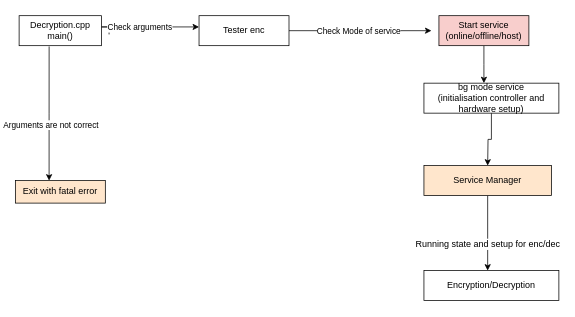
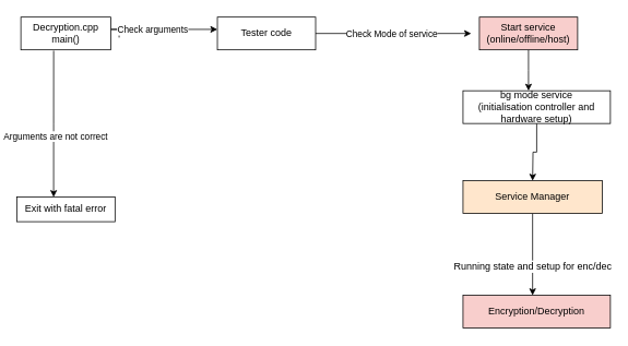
  <mxCell id="0" />
  <mxCell id="1" parent="0" />
  <mxCell id="2" style="edgeStyle=orthogonalEdgeStyle;rounded=0;orthogonalLoop=1;jettySize=auto;html=1;" edge="1" parent="1"><mxGeometry relative="1" as="geometry"><mxPoint x="265" y="35" as="targetPoint" /><mxPoint x="145" y="45" as="sourcePoint" /><Array as="points"><mxPoint x="105" y="35" /><mxPoint x="105" y="35" /></Array></mxGeometry></mxCell>
  <mxCell id="3" value="Check arguments" style="edgeLabel;html=1;align=center;verticalAlign=middle;resizable=0;points=[];" vertex="1" connectable="0" parent="2"><mxGeometry x="0.188" y="2" relative="1" as="geometry"><mxPoint x="5" y="2" as="offset" /></mxGeometry></mxCell>
  <mxCell id="4" style="edgeStyle=orthogonalEdgeStyle;rounded=0;orthogonalLoop=1;jettySize=auto;html=1;exitX=0.364;exitY=1.025;exitDx=0;exitDy=0;exitPerimeter=0;" edge="1" parent="1" source="6"><mxGeometry relative="1" as="geometry"><mxPoint x="65" y="240" as="targetPoint" /><mxPoint x="65" y="110" as="sourcePoint" /><Array as="points" /></mxGeometry></mxCell>
  <mxCell id="5" value="Arguments are not correct&amp;nbsp;" style="edgeLabel;html=1;align=center;verticalAlign=middle;resizable=0;points=[];" vertex="1" connectable="0" parent="4"><mxGeometry x="0.168" y="3" relative="1" as="geometry"><mxPoint as="offset" /></mxGeometry></mxCell>
  <mxCell id="6" value="Decryption.cpp&lt;br&gt;main()" style="rounded=0;whiteSpace=wrap;html=1;" vertex="1" parent="1"><mxGeometry x="25" y="20" width="110" height="40" as="geometry" /></mxCell>
  <mxCell id="7" style="edgeStyle=orthogonalEdgeStyle;rounded=0;orthogonalLoop=1;jettySize=auto;html=1;" edge="1" parent="1" source="9"><mxGeometry relative="1" as="geometry"><mxPoint x="575" y="40" as="targetPoint" /></mxGeometry></mxCell>
  <mxCell id="8" value="Check Mode of service" style="edgeLabel;html=1;align=center;verticalAlign=middle;resizable=0;points=[];" vertex="1" connectable="0" parent="7"><mxGeometry x="0.314" y="3" relative="1" as="geometry"><mxPoint x="-32" y="3" as="offset" /></mxGeometry></mxCell>
- <mxCell id="9" value="Tester enc&lt;br&gt;" style="rounded=0;whiteSpace=wrap;html=1;" vertex="1" parent="1"><mxGeometry x="265" y="20" width="120" height="40" as="geometry" /></mxCell>
+ <mxCell id="9" value="Tester code&lt;br&gt;" style="rounded=0;whiteSpace=wrap;html=1;" vertex="1" parent="1"><mxGeometry x="265" y="20" width="120" height="40" as="geometry" /></mxCell>
  <mxCell id="10" style="edgeStyle=orthogonalEdgeStyle;rounded=0;orthogonalLoop=1;jettySize=auto;html=1;" edge="1" parent="1" source="11"><mxGeometry relative="1" as="geometry"><mxPoint x="645" y="110" as="targetPoint" /></mxGeometry></mxCell>
  <mxCell id="11" value="Start service&lt;br&gt;(online/offline/host)" style="rounded=0;whiteSpace=wrap;html=1;fillColor=#f8cecc;" vertex="1" parent="1"><mxGeometry x="585" y="20" width="120" height="40" as="geometry" /></mxCell>
- <mxCell id="12" value="Exit with fatal error&lt;br&gt;" style="rounded=0;whiteSpace=wrap;html=1;fillColor=#ffe6cc;" vertex="1" parent="1"><mxGeometry x="20" y="240" width="120" height="30" as="geometry" /></mxCell>
+ <mxCell id="12" value="Exit with fatal error&lt;br&gt;" style="rounded=0;whiteSpace=wrap;html=1;" vertex="1" parent="1"><mxGeometry x="20" y="240" width="120" height="30" as="geometry" /></mxCell>
  <mxCell id="13" style="edgeStyle=orthogonalEdgeStyle;rounded=0;orthogonalLoop=1;jettySize=auto;html=1;" edge="1" parent="1" source="14"><mxGeometry relative="1" as="geometry"><mxPoint x="650" y="220" as="targetPoint" /></mxGeometry></mxCell>
  <mxCell id="14" value="bg mode service&lt;br&gt;(initialisation controller and hardware setup)" style="rounded=0;whiteSpace=wrap;html=1;" vertex="1" parent="1"><mxGeometry x="565" y="110" width="180" height="40" as="geometry" /></mxCell>
  <mxCell id="15" style="edgeStyle=orthogonalEdgeStyle;rounded=0;orthogonalLoop=1;jettySize=auto;html=1;" edge="1" parent="1" source="17"><mxGeometry relative="1" as="geometry"><mxPoint x="650" y="360" as="targetPoint" /><Array as="points"><mxPoint x="650" y="320" /><mxPoint x="650" y="320" /></Array></mxGeometry></mxCell>
  <mxCell id="16" value="&lt;span style=&quot;font-size: 12px&quot;&gt;Running state and setup for enc/dec&lt;br&gt;&lt;/span&gt;" style="edgeLabel;html=1;align=center;verticalAlign=middle;resizable=0;points=[];" vertex="1" connectable="0" parent="15"><mxGeometry x="0.28" y="-1" relative="1" as="geometry"><mxPoint as="offset" /></mxGeometry></mxCell>
  <mxCell id="17" value="Service Manager" style="rounded=0;whiteSpace=wrap;html=1;fillColor=#ffe6cc;" vertex="1" parent="1"><mxGeometry x="565" y="220" width="170" height="40" as="geometry" /></mxCell>
- <mxCell id="18" value="Encryption/Decryption" style="rounded=0;whiteSpace=wrap;html=1;" vertex="1" parent="1"><mxGeometry x="565" y="360" width="180" height="40" as="geometry" /></mxCell>
+ <mxCell id="18" value="Encryption/Decryption" style="rounded=0;whiteSpace=wrap;html=1;fillColor=#f8cecc;" vertex="1" parent="1"><mxGeometry x="565" y="360" width="180" height="40" as="geometry" /></mxCell>
